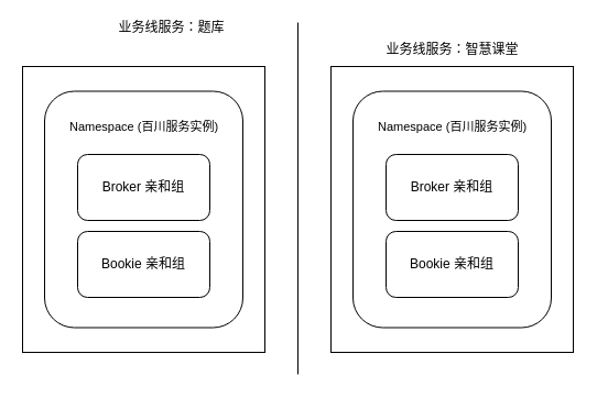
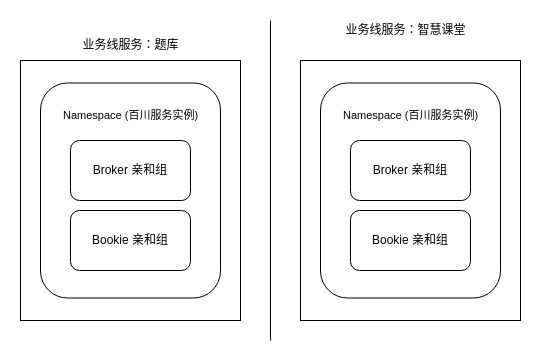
  <mxCell id="0" />
  <mxCell id="1" parent="0" />
  <mxCell id="2" value="" style="rounded=0;whiteSpace=wrap;html=1;" vertex="1" parent="1"><mxGeometry x="20" y="60" width="220" height="260" as="geometry" /></mxCell>
- <mxCell id="3" value="业务线服务：题库" style="text;html=1;resizable=0;autosize=1;align=center;verticalAlign=middle;points=[];fillColor=none;strokeColor=none;rounded=0;" vertex="1" parent="1"><mxGeometry x="95" y="10" width="120" height="30" as="geometry" /></mxCell>
+ <mxCell id="3" value="业务线服务：题库" style="text;html=1;resizable=0;autosize=1;align=center;verticalAlign=middle;points=[];fillColor=none;strokeColor=none;rounded=0;" vertex="1" parent="1"><mxGeometry x="70" y="30" width="120" height="30" as="geometry" /></mxCell>
  <mxCell id="4" value="" style="rounded=1;whiteSpace=wrap;html=1;" vertex="1" parent="1"><mxGeometry x="40" y="82.5" width="180" height="215" as="geometry" /></mxCell>
  <mxCell id="5" value="Broker 亲和组" style="rounded=1;whiteSpace=wrap;html=1;" vertex="1" parent="1"><mxGeometry x="70" y="140" width="120" height="60" as="geometry" /></mxCell>
  <mxCell id="6" value="Bookie 亲和组" style="rounded=1;whiteSpace=wrap;html=1;" vertex="1" parent="1"><mxGeometry x="70" y="210" width="120" height="60" as="geometry" /></mxCell>
  <mxCell id="7" value="&lt;font style=&quot;font-size: 11px;&quot;&gt;Namespace (百川服务实例)&lt;/font&gt;" style="text;html=1;resizable=0;autosize=1;align=center;verticalAlign=middle;points=[];fillColor=none;strokeColor=none;rounded=0;fontSize=9;" vertex="1" parent="1"><mxGeometry x="45" y="100" width="170" height="30" as="geometry" /></mxCell>
  <mxCell id="8" value="" style="rounded=0;whiteSpace=wrap;html=1;" vertex="1" parent="1"><mxGeometry x="300" y="60" width="220" height="260" as="geometry" /></mxCell>
- <mxCell id="9" value="业务线服务：智慧课堂" style="text;html=1;resizable=0;autosize=1;align=center;verticalAlign=middle;points=[];fillColor=none;strokeColor=none;rounded=0;" vertex="1" parent="1"><mxGeometry x="340" y="30" width="140" height="30" as="geometry" /></mxCell>
+ <mxCell id="9" value="业务线服务：智慧课堂" style="text;html=1;resizable=0;autosize=1;align=center;verticalAlign=middle;points=[];fillColor=none;strokeColor=none;rounded=0;" vertex="1" parent="1"><mxGeometry x="335" y="15" width="140" height="30" as="geometry" /></mxCell>
  <mxCell id="10" value="" style="rounded=1;whiteSpace=wrap;html=1;" vertex="1" parent="1"><mxGeometry x="320" y="82.5" width="180" height="215" as="geometry" /></mxCell>
  <mxCell id="11" value="Broker 亲和组" style="rounded=1;whiteSpace=wrap;html=1;" vertex="1" parent="1"><mxGeometry x="350" y="140" width="120" height="60" as="geometry" /></mxCell>
  <mxCell id="12" value="Bookie 亲和组" style="rounded=1;whiteSpace=wrap;html=1;" vertex="1" parent="1"><mxGeometry x="350" y="210" width="120" height="60" as="geometry" /></mxCell>
  <mxCell id="13" value="&lt;font style=&quot;font-size: 11px;&quot;&gt;Namespace (百川服务实例)&lt;/font&gt;" style="text;html=1;resizable=0;autosize=1;align=center;verticalAlign=middle;points=[];fillColor=none;strokeColor=none;rounded=0;fontSize=9;" vertex="1" parent="1"><mxGeometry x="325" y="100" width="170" height="30" as="geometry" /></mxCell>
  <mxCell id="14" value="" style="endArrow=none;html=1;rounded=0;fontSize=11;" edge="1" parent="1"><mxGeometry width="50" height="50" relative="1" as="geometry"><mxPoint x="270" y="340" as="sourcePoint" /><mxPoint x="270" y="20" as="targetPoint" /></mxGeometry></mxCell>
